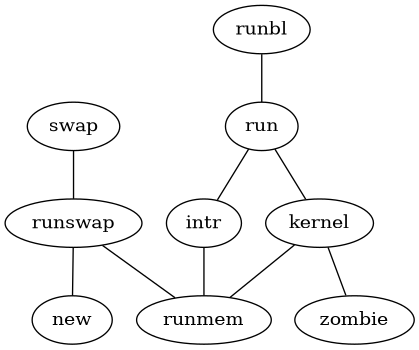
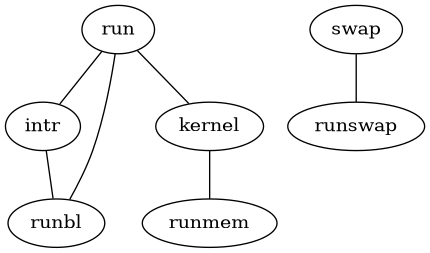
  graph {
    run
    intr
    kernel
    runbl
-   zombie
    runmem
    swap
    runswap
-   new
    run -- intr
    run -- kernel
-   intr -- runmem
-   kernel -- zombie
+   intr -- runbl
    kernel -- runmem
    runbl -- run
    swap -- runswap
-   runswap -- runmem
-   runswap -- new
  }
